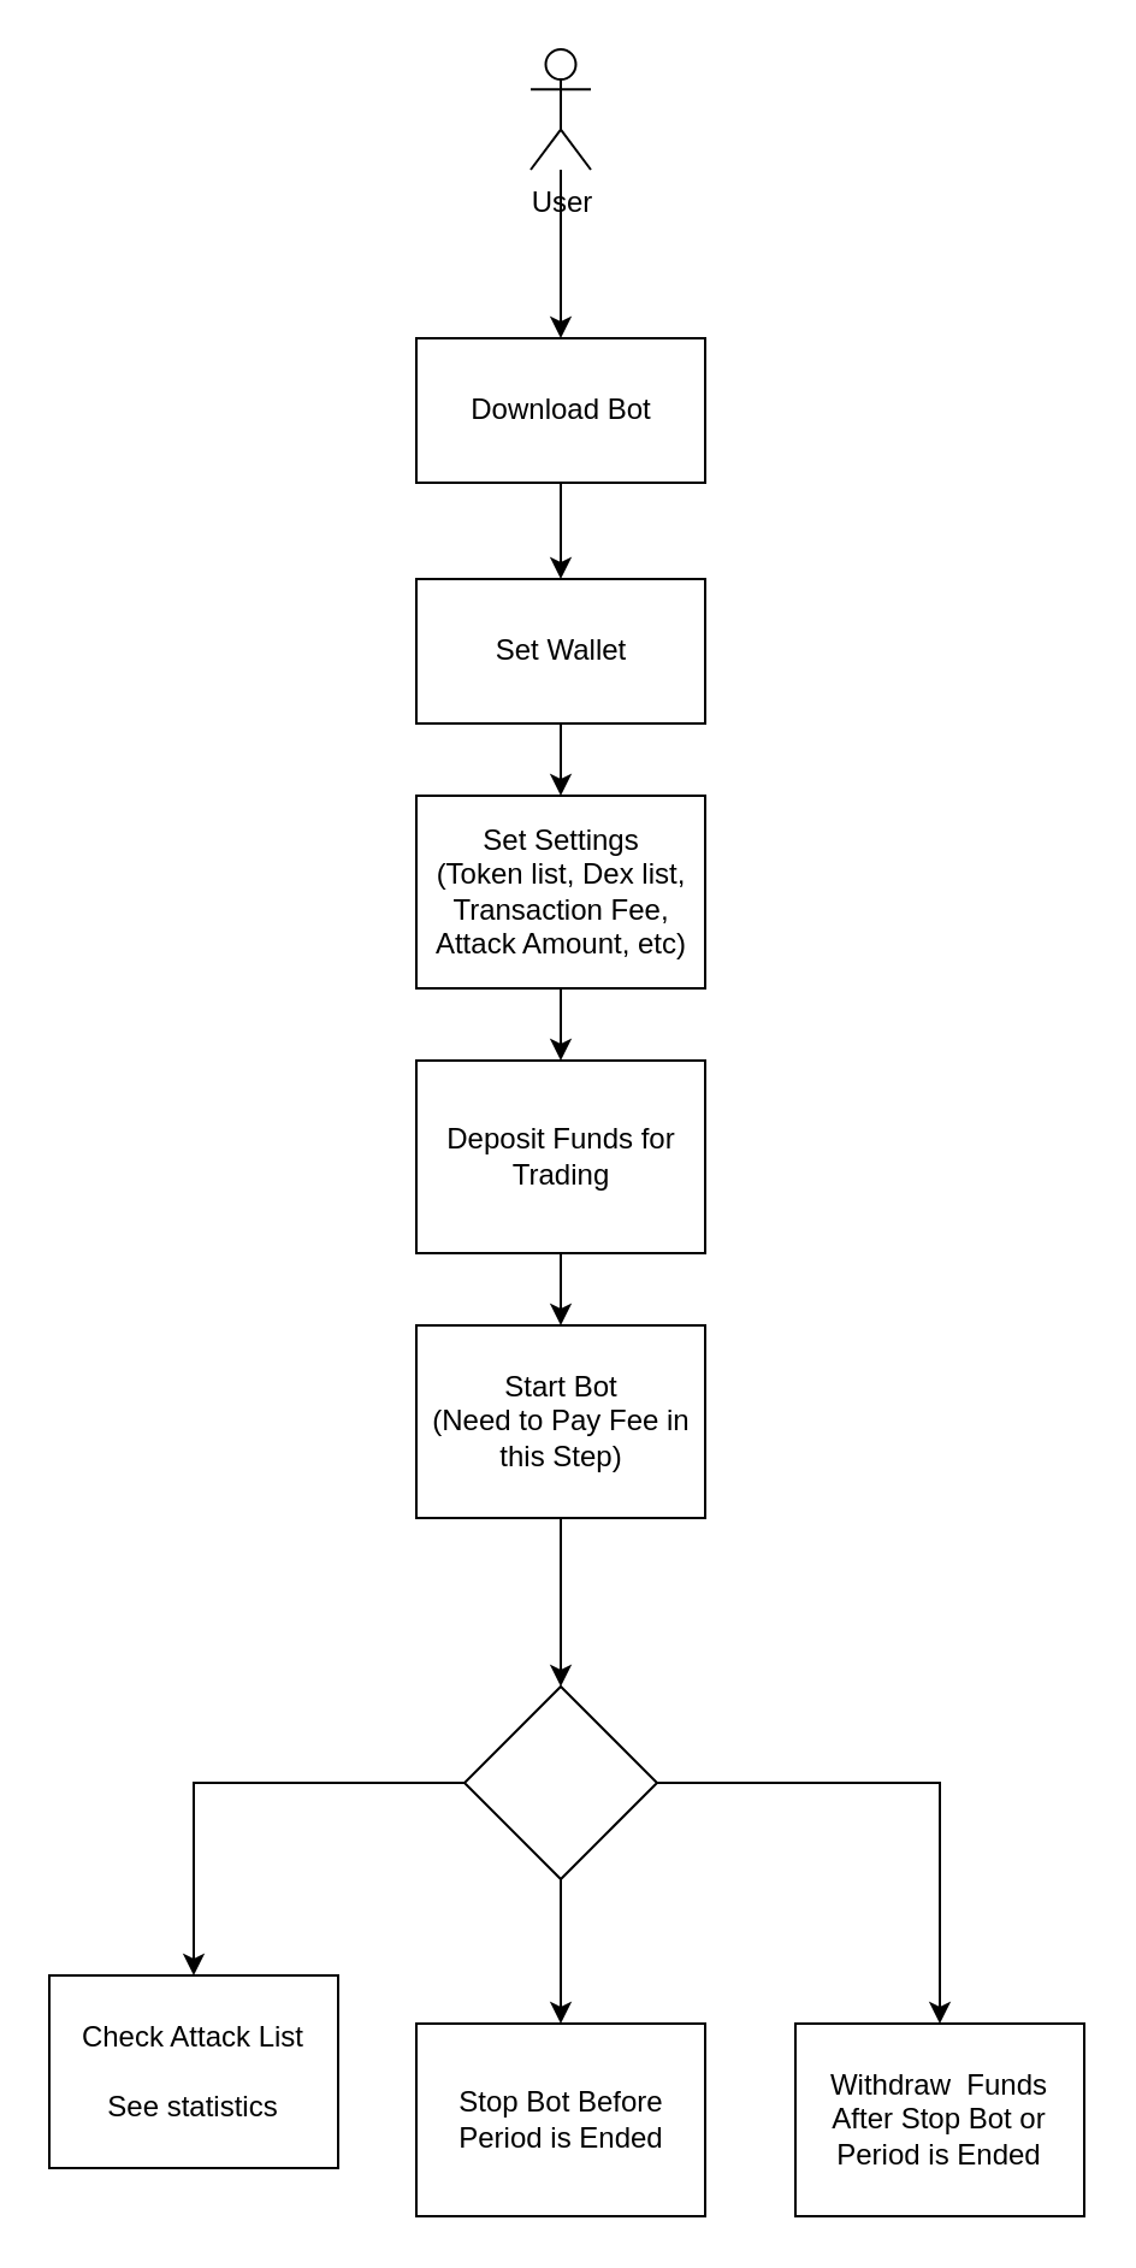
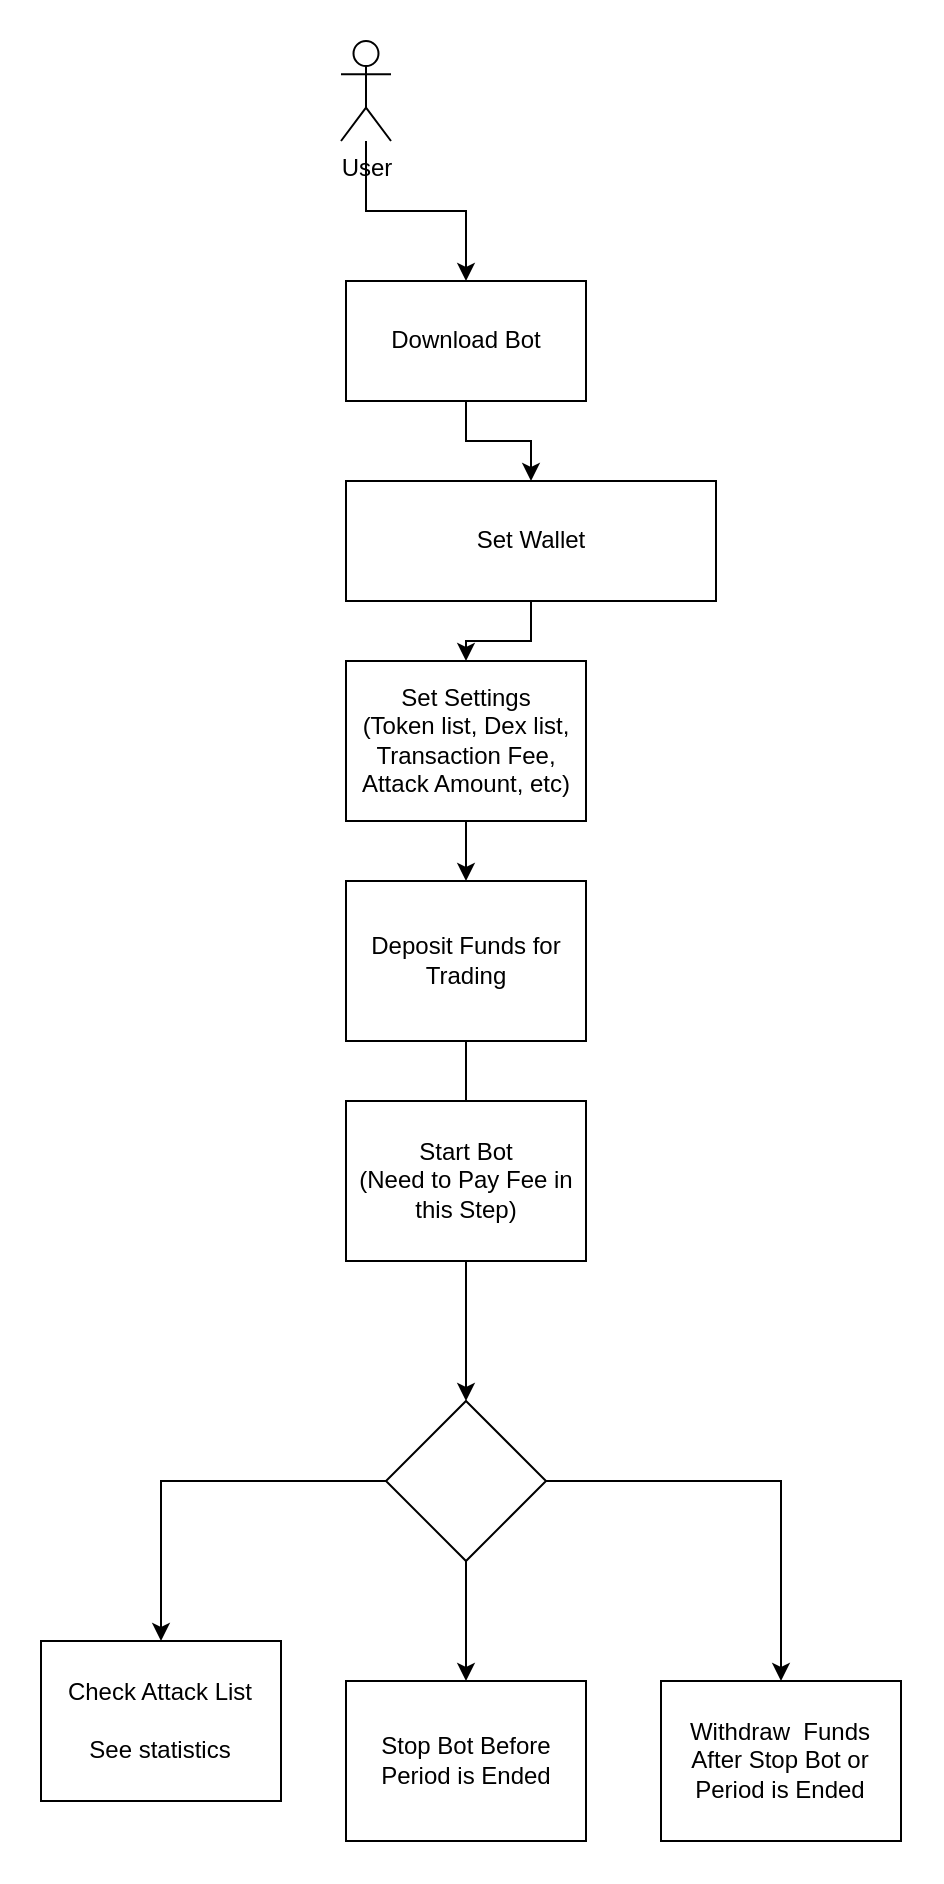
  <mxCell id="0" />
  <mxCell id="1" parent="0" />
  <mxCell id="2" style="edgeStyle=orthogonalEdgeStyle;rounded=0;orthogonalLoop=1;jettySize=auto;html=1;entryX=0.5;entryY=0;entryDx=0;entryDy=0;" edge="1" parent="1" source="3" target="5"><mxGeometry relative="1" as="geometry" /></mxCell>
- <mxCell id="3" value="User" style="shape=umlActor;verticalLabelPosition=bottom;verticalAlign=top;html=1;outlineConnect=0;" vertex="1" parent="1"><mxGeometry x="220" y="20" width="25" height="50" as="geometry" /></mxCell>
+ <mxCell id="3" value="User" style="shape=umlActor;verticalLabelPosition=bottom;verticalAlign=top;html=1;outlineConnect=0;" vertex="1" parent="1"><mxGeometry x="170" y="20" width="25" height="50" as="geometry" /></mxCell>
  <mxCell id="4" style="edgeStyle=orthogonalEdgeStyle;rounded=0;orthogonalLoop=1;jettySize=auto;html=1;exitX=0.5;exitY=1;exitDx=0;exitDy=0;entryX=0.5;entryY=0;entryDx=0;entryDy=0;" edge="1" parent="1" source="5" target="7"><mxGeometry relative="1" as="geometry" /></mxCell>
  <mxCell id="5" value="Download Bot" style="rounded=0;whiteSpace=wrap;html=1;" vertex="1" parent="1"><mxGeometry x="172.5" y="140" width="120" height="60" as="geometry" /></mxCell>
  <mxCell id="6" style="edgeStyle=orthogonalEdgeStyle;rounded=0;orthogonalLoop=1;jettySize=auto;html=1;exitX=0.5;exitY=1;exitDx=0;exitDy=0;entryX=0.5;entryY=0;entryDx=0;entryDy=0;" edge="1" parent="1" source="7" target="9"><mxGeometry relative="1" as="geometry" /></mxCell>
- <mxCell id="7" value="Set Wallet" style="rounded=0;whiteSpace=wrap;html=1;" vertex="1" parent="1"><mxGeometry x="172.5" y="240" width="120" height="60" as="geometry" /></mxCell>
+ <mxCell id="7" value="Set Wallet" style="rounded=0;whiteSpace=wrap;html=1;" vertex="1" parent="1"><mxGeometry x="172.5" y="240" width="185" height="60" as="geometry" /></mxCell>
  <mxCell id="8" style="edgeStyle=orthogonalEdgeStyle;rounded=0;orthogonalLoop=1;jettySize=auto;html=1;exitX=0.5;exitY=1;exitDx=0;exitDy=0;entryX=0.5;entryY=0;entryDx=0;entryDy=0;" edge="1" parent="1" source="9" target="11"><mxGeometry relative="1" as="geometry" /></mxCell>
  <mxCell id="9" value="Set Settings&lt;br&gt;(Token list, Dex list, Transaction Fee, Attack Amount, etc)" style="rounded=0;whiteSpace=wrap;html=1;" vertex="1" parent="1"><mxGeometry x="172.5" y="330" width="120" height="80" as="geometry" /></mxCell>
- <mxCell id="10" style="edgeStyle=orthogonalEdgeStyle;rounded=0;orthogonalLoop=1;jettySize=auto;html=1;exitX=0.5;exitY=1;exitDx=0;exitDy=0;" edge="1" parent="1" source="11" target="13"><mxGeometry relative="1" as="geometry" /></mxCell>
+ <mxCell id="10" style="edgeStyle=orthogonalEdgeStyle;rounded=0;orthogonalLoop=1;jettySize=auto;html=1;exitX=0.5;exitY=1;exitDx=0;exitDy=0;endArrow=none;" edge="1" parent="1" source="11" target="13"><mxGeometry relative="1" as="geometry" /></mxCell>
  <mxCell id="11" value="Deposit Funds for Trading" style="rounded=0;whiteSpace=wrap;html=1;" vertex="1" parent="1"><mxGeometry x="172.5" y="440" width="120" height="80" as="geometry" /></mxCell>
  <mxCell id="12" style="edgeStyle=orthogonalEdgeStyle;rounded=0;orthogonalLoop=1;jettySize=auto;html=1;exitX=0.5;exitY=1;exitDx=0;exitDy=0;entryX=0.5;entryY=0;entryDx=0;entryDy=0;" edge="1" parent="1" source="13" target="17"><mxGeometry relative="1" as="geometry" /></mxCell>
  <mxCell id="13" value="Start Bot&lt;br&gt;(Need to Pay Fee in this Step)" style="rounded=0;whiteSpace=wrap;html=1;" vertex="1" parent="1"><mxGeometry x="172.5" y="550" width="120" height="80" as="geometry" /></mxCell>
  <mxCell id="14" style="edgeStyle=orthogonalEdgeStyle;rounded=0;orthogonalLoop=1;jettySize=auto;html=1;exitX=0;exitY=0.5;exitDx=0;exitDy=0;" edge="1" parent="1" source="17" target="19"><mxGeometry relative="1" as="geometry" /></mxCell>
  <mxCell id="15" style="edgeStyle=orthogonalEdgeStyle;rounded=0;orthogonalLoop=1;jettySize=auto;html=1;exitX=0.5;exitY=1;exitDx=0;exitDy=0;" edge="1" parent="1" source="17" target="18"><mxGeometry relative="1" as="geometry" /></mxCell>
  <mxCell id="16" style="edgeStyle=orthogonalEdgeStyle;rounded=0;orthogonalLoop=1;jettySize=auto;html=1;exitX=1;exitY=0.5;exitDx=0;exitDy=0;entryX=0.5;entryY=0;entryDx=0;entryDy=0;" edge="1" parent="1" source="17" target="20"><mxGeometry relative="1" as="geometry" /></mxCell>
  <mxCell id="17" value="" style="rhombus;whiteSpace=wrap;html=1;" vertex="1" parent="1"><mxGeometry x="192.5" y="700" width="80" height="80" as="geometry" /></mxCell>
  <mxCell id="18" value="Stop Bot Before Period is Ended" style="rounded=0;whiteSpace=wrap;html=1;" vertex="1" parent="1"><mxGeometry x="172.5" y="840" width="120" height="80" as="geometry" /></mxCell>
  <mxCell id="19" value="Check Attack List&lt;br&gt;&lt;br&gt;See statistics" style="rounded=0;whiteSpace=wrap;html=1;" vertex="1" parent="1"><mxGeometry x="20" y="820" width="120" height="80" as="geometry" /></mxCell>
  <mxCell id="20" value="Withdraw&amp;nbsp; Funds&lt;br&gt;After Stop Bot or Period is Ended" style="rounded=0;whiteSpace=wrap;html=1;" vertex="1" parent="1"><mxGeometry x="330" y="840" width="120" height="80" as="geometry" /></mxCell>
